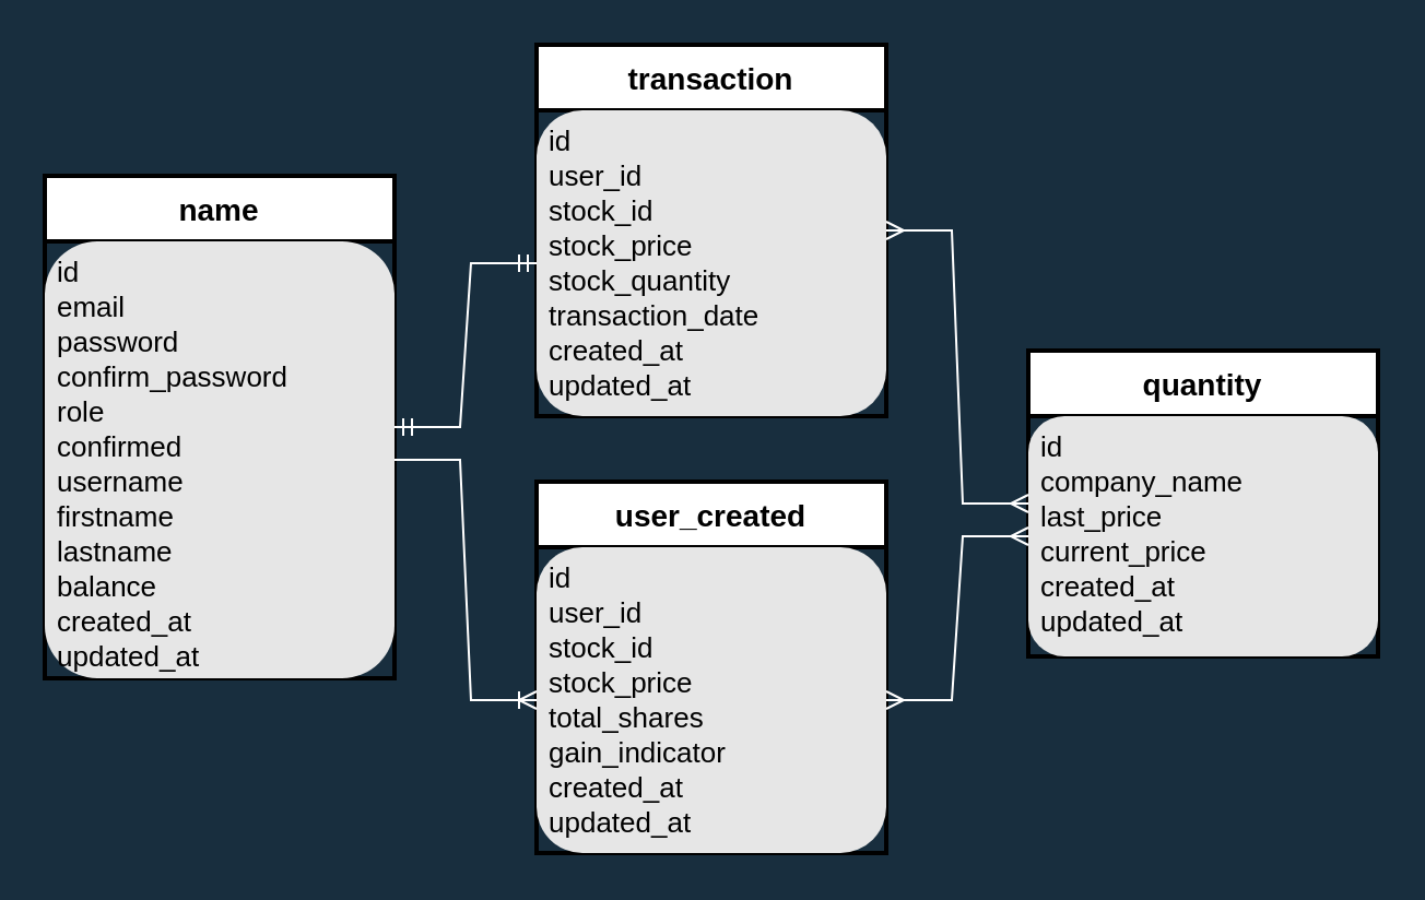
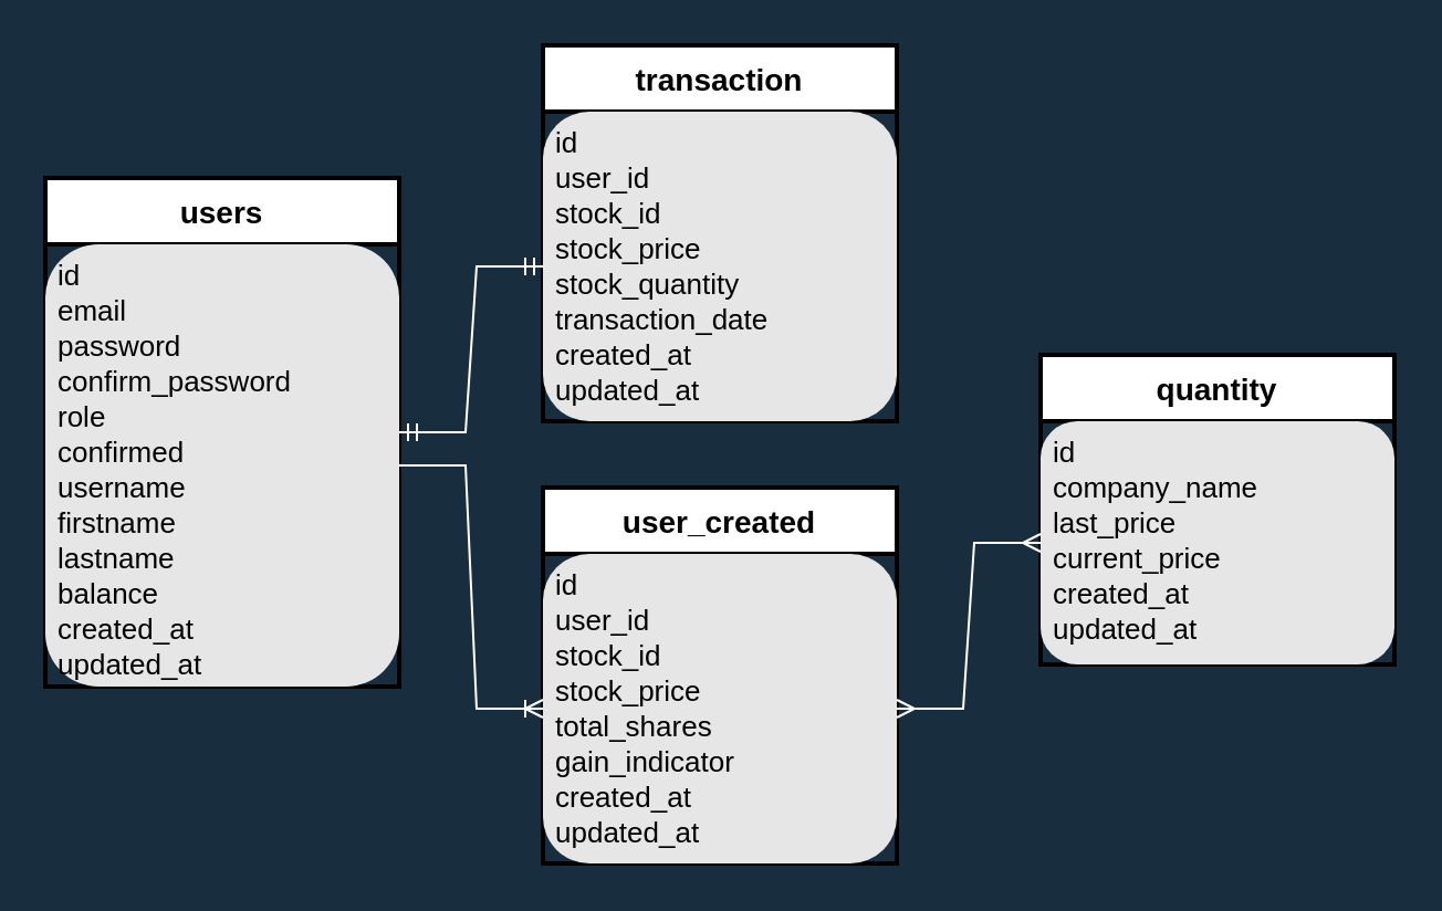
  <mxCell id="0" />
  <mxCell id="1" parent="0" />
- <mxCell id="2" value="name" style="swimlane;childLayout=stackLayout;horizontal=1;startSize=30;horizontalStack=0;rounded=0;fontSize=14;fontStyle=1;strokeWidth=2;resizeParent=0;resizeLast=1;shadow=0;dashed=0;align=center;fontColor=#000000;fillColor=#FFFFFF;" parent="1" vertex="1"><mxGeometry x="20" y="80" width="160" height="230" as="geometry" /></mxCell>
+ <mxCell id="2" value="users" style="swimlane;childLayout=stackLayout;horizontal=1;startSize=30;horizontalStack=0;rounded=0;fontSize=14;fontStyle=1;strokeWidth=2;resizeParent=0;resizeLast=1;shadow=0;dashed=0;align=center;fontColor=#000000;fillColor=#FFFFFF;" parent="1" vertex="1"><mxGeometry x="20" y="80" width="160" height="230" as="geometry" /></mxCell>
  <mxCell id="3" value="id&#10;email&#10;password&#10;confirm_password&#10;role&#10;confirmed&#10;username&#10;firstname&#10;lastname&#10;balance&#10;created_at&#10;updated_at" style="align=left;strokeColor=none;fillColor=#E6E6E6;spacingLeft=4;fontSize=13;verticalAlign=top;resizable=0;rotatable=0;part=1;rounded=1;fontColor=#000000;glass=0;shadow=0;" parent="2" vertex="1"><mxGeometry y="30" width="160" height="200" as="geometry" /></mxCell>
  <mxCell id="4" value="user_created" style="swimlane;childLayout=stackLayout;horizontal=1;startSize=30;horizontalStack=0;rounded=0;fontSize=14;fontStyle=1;strokeWidth=2;resizeParent=0;resizeLast=1;shadow=0;dashed=0;align=center;fontColor=#000000;fillColor=#FFFFFF;" vertex="1" parent="1"><mxGeometry x="245" y="220" width="160" height="170" as="geometry" /></mxCell>
  <mxCell id="5" value="id&#10;user_id&#10;stock_id&#10;stock_price&#10;total_shares&#10;gain_indicator&#10;created_at&#10;updated_at" style="align=left;strokeColor=none;fillColor=#E6E6E6;spacingLeft=4;fontSize=13;verticalAlign=top;resizable=0;rotatable=0;part=1;rounded=1;fontColor=#000000;glass=0;shadow=0;" vertex="1" parent="4"><mxGeometry y="30" width="160" height="140" as="geometry" /></mxCell>
  <mxCell id="6" value="quantity" style="swimlane;childLayout=stackLayout;horizontal=1;startSize=30;horizontalStack=0;rounded=0;fontSize=14;fontStyle=1;strokeWidth=2;resizeParent=0;resizeLast=1;shadow=0;dashed=0;align=center;fontColor=#000000;fillColor=#FFFFFF;" vertex="1" parent="1"><mxGeometry x="470" y="160" width="160" height="140" as="geometry" /></mxCell>
  <mxCell id="7" value="id&#10;company_name&#10;last_price&#10;current_price&#10;created_at&#10;updated_at" style="align=left;strokeColor=none;fillColor=#E6E6E6;spacingLeft=4;fontSize=13;verticalAlign=top;resizable=0;rotatable=0;part=1;rounded=1;fontColor=#000000;glass=0;shadow=0;" vertex="1" parent="6"><mxGeometry y="30" width="160" height="110" as="geometry" /></mxCell>
  <mxCell id="8" value="transaction" style="swimlane;childLayout=stackLayout;horizontal=1;startSize=30;horizontalStack=0;rounded=0;fontSize=14;fontStyle=1;strokeWidth=2;resizeParent=0;resizeLast=1;shadow=0;dashed=0;align=center;fontColor=#000000;fillColor=#FFFFFF;" vertex="1" parent="1"><mxGeometry x="245" y="20" width="160" height="170" as="geometry" /></mxCell>
  <mxCell id="9" value="id&#10;user_id&#10;stock_id&#10;stock_price&#10;stock_quantity&#10;transaction_date&#10;created_at&#10;updated_at" style="align=left;strokeColor=none;fillColor=#E6E6E6;spacingLeft=4;fontSize=13;verticalAlign=top;resizable=0;rotatable=0;part=1;rounded=1;fontColor=#000000;glass=0;shadow=0;" vertex="1" parent="8"><mxGeometry y="30" width="160" height="140" as="geometry" /></mxCell>
  <mxCell id="10" value="" style="edgeStyle=entityRelationEdgeStyle;fontSize=12;html=1;endArrow=ERoneToMany;rounded=0;strokeColor=#FFFFFF;" edge="1" parent="1" source="3" target="5"><mxGeometry width="100" height="100" relative="1" as="geometry"><mxPoint x="110" y="420" as="sourcePoint" /><mxPoint x="210" y="320" as="targetPoint" /></mxGeometry></mxCell>
  <mxCell id="11" value="" style="edgeStyle=entityRelationEdgeStyle;fontSize=12;html=1;endArrow=ERmany;startArrow=ERmany;rounded=0;strokeColor=#FFFFFF;" edge="1" parent="1" source="5" target="7"><mxGeometry width="100" height="100" relative="1" as="geometry"><mxPoint x="250" y="470" as="sourcePoint" /><mxPoint x="350" y="370" as="targetPoint" /></mxGeometry></mxCell>
  <mxCell id="12" value="" style="edgeStyle=entityRelationEdgeStyle;fontSize=12;html=1;endArrow=ERmandOne;startArrow=ERmandOne;rounded=0;strokeColor=#FFFFFF;" edge="1" parent="1" source="2" target="9"><mxGeometry width="100" height="100" relative="1" as="geometry"><mxPoint x="230" y="150" as="sourcePoint" /><mxPoint x="330" y="50" as="targetPoint" /></mxGeometry></mxCell>
- <mxCell id="13" value="" style="edgeStyle=entityRelationEdgeStyle;fontSize=12;html=1;endArrow=ERmany;startArrow=ERmany;rounded=0;strokeColor=#FFFFFF;" edge="1" parent="1" source="8" target="6"><mxGeometry width="100" height="100" relative="1" as="geometry"><mxPoint x="430" y="80" as="sourcePoint" /><mxPoint x="530" y="-20" as="targetPoint" /></mxGeometry></mxCell>
